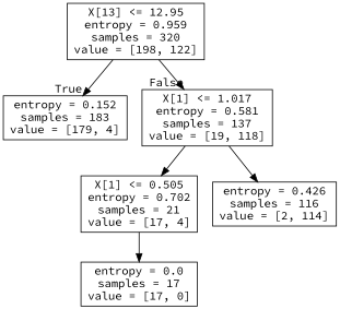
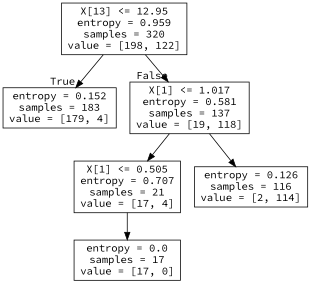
  digraph {
    fontname="Source Code Pro"
    node [fontname="Source Code Pro" shape=box]
    edge [fontname="Source Code Pro"]
    n1 [label="X[13] <= 12.95\nentropy = 0.959\nsamples = 320\nvalue = [198, 122]"]
    n2 [label="entropy = 0.152\nsamples = 183\nvalue = [179, 4]"]
    n3 [label="X[1] <= 1.017\nentropy = 0.581\nsamples = 137\nvalue = [19, 118]"]
-   n4 [label="X[1] <= 0.505\nentropy = 0.702\nsamples = 21\nvalue = [17, 4]"]
-   n5 [label="entropy = 0.426\nsamples = 116\nvalue = [2, 114]"]
+   n4 [label="X[1] <= 0.505\nentropy = 0.707\nsamples = 21\nvalue = [17, 4]"]
+   n5 [label="entropy = 0.126\nsamples = 116\nvalue = [2, 114]"]
    n6 [label="entropy = 0.0\nsamples = 17\nvalue = [17, 0]"]
    n1 -> n2 [headlabel=True labelangle=45 labeldistance=2.5]
    n1 -> n3 [headlabel=False labelangle=-45 labeldistance=2.5]
    n3 -> n4
    n3 -> n5
    n4 -> n6
  }
